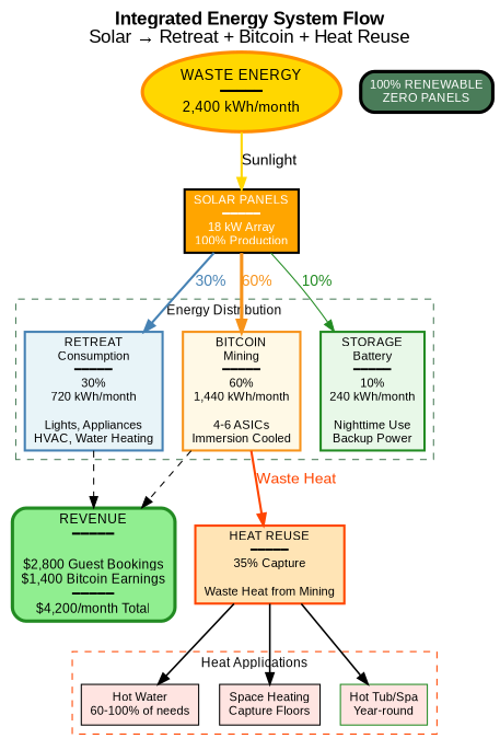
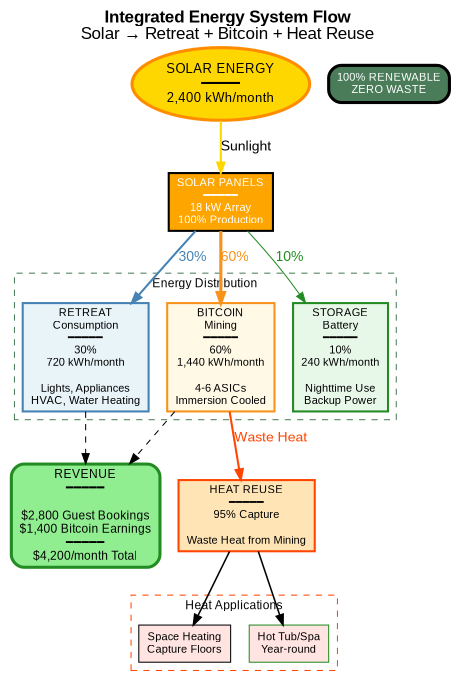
  digraph {
    compound=true
    fontname="Liberation Sans"
    fontsize=16
    label=<<b>Integrated Energy System Flow</b><br/>Solar → Retreat + Bitcoin + Heat Reuse>
    labelloc=t
    rankdir=TB
    node [fillcolor="#FFE4E1" fontname="Liberation Sans" fontsize=11 penwidth=2 shape=box style=filled]
    edge [fontname="Liberation Sans" penwidth=2]
    n1 [color="#4682B4" fillcolor="#E8F4F8" label="RETREAT\nConsumption\n━━━━━\n30%\n720 kWh/month\n\nLights, Appliances\nHVAC, Water Heating"]
    n2 [color="#F7931A" fillcolor="#FFF9E6" label="BITCOIN\nMining\n━━━━━\n60%\n1,440 kWh/month\n\n4-6 ASICs\nImmersion Cooled"]
    n3 [color="#228B22" fillcolor="#E8F8E8" label="STORAGE\nBattery\n━━━━━\n10%\n240 kWh/month\n\nNighttime Use\nBackup Power"]
-   n4 [label="Hot Water\n60-100% of needs" penwidth=""]
    n5 [label="Space Heating\nCapture Floors" penwidth=""]
    n6 [color="#228B22" label="Hot Tub/Spa\nYear-round" penwidth=""]
    n7 [color="#228B22" fillcolor="#90EE90" fontsize=12 label="REVENUE\n━━━━━\n\n$2,800 Guest Bookings\n$1,400 Bitcoin Earnings\n━━━━━\n$4,200/month Total" penwidth=3 style="filled,rounded"]
-   n8 [color="#FF4500" fillcolor="#FFE4B5" label="HEAT REUSE\n━━━━━\n35% Capture\n\nWaste Heat from Mining"]
-   n9 [color="#FF8C00" fillcolor="#FFD700" fontcolor=black fontsize=13 label="WASTE ENERGY\n━━━━━\n2,400 kWh/month" penwidth=3 shape=ellipse]
+   n8 [color="#FF4500" fillcolor="#FFE4B5" label="HEAT REUSE\n━━━━━\n95% Capture\n\nWaste Heat from Mining"]
+   n9 [color="#FF8C00" fillcolor="#FFD700" fontcolor=black fontsize=13 label="SOLAR ENERGY\n━━━━━\n2,400 kWh/month" penwidth=3 shape=ellipse]
    n10 [fillcolor="#FFA500" fontcolor=white label="SOLAR PANELS\n━━━━━\n18 kW Array\n100% Production"]
-   n11 [fillcolor="#4A7C59" fontcolor=white label="100% RENEWABLE\nZERO PANELS" penwidth=3 style="filled,rounded"]
+   n11 [fillcolor="#4A7C59" fontcolor=white label="100% RENEWABLE\nZERO WASTE" penwidth=3 style="filled,rounded"]
    subgraph cluster_1 {
      color="#4A7C59"
      fontsize=12
      label="Energy Distribution"
      style=dashed
      n1
      n2
      n3
    }
    subgraph cluster_2 {
      color="#FF4500"
      fontsize=12
      label="Heat Applications"
      style=dashed
-     n4
      n5
      n6
    }
    n1 -> n7 [style=dashed penwidth=""]
    n2 -> n7 [style=dashed penwidth=""]
    n2 -> n8 [color="#FF4500" fontcolor="#FF4500" label="Waste Heat"]
-   n8 -> n4 [penwidth=1.5]
    n8 -> n5 [penwidth=1.5]
    n8 -> n6 [penwidth=1.5]
    n9 -> n10 [color="#FFD700" label=Sunlight]
    n10 -> n1 [color="#4682B4" fontcolor="#4682B4" label="30%"]
    n10 -> n2 [color="#F7931A" fontcolor="#F7931A" label="60%" penwidth=3]
    n10 -> n3 [color="#228B22" fontcolor="#228B22" label="10%" penwidth=1]
  }
